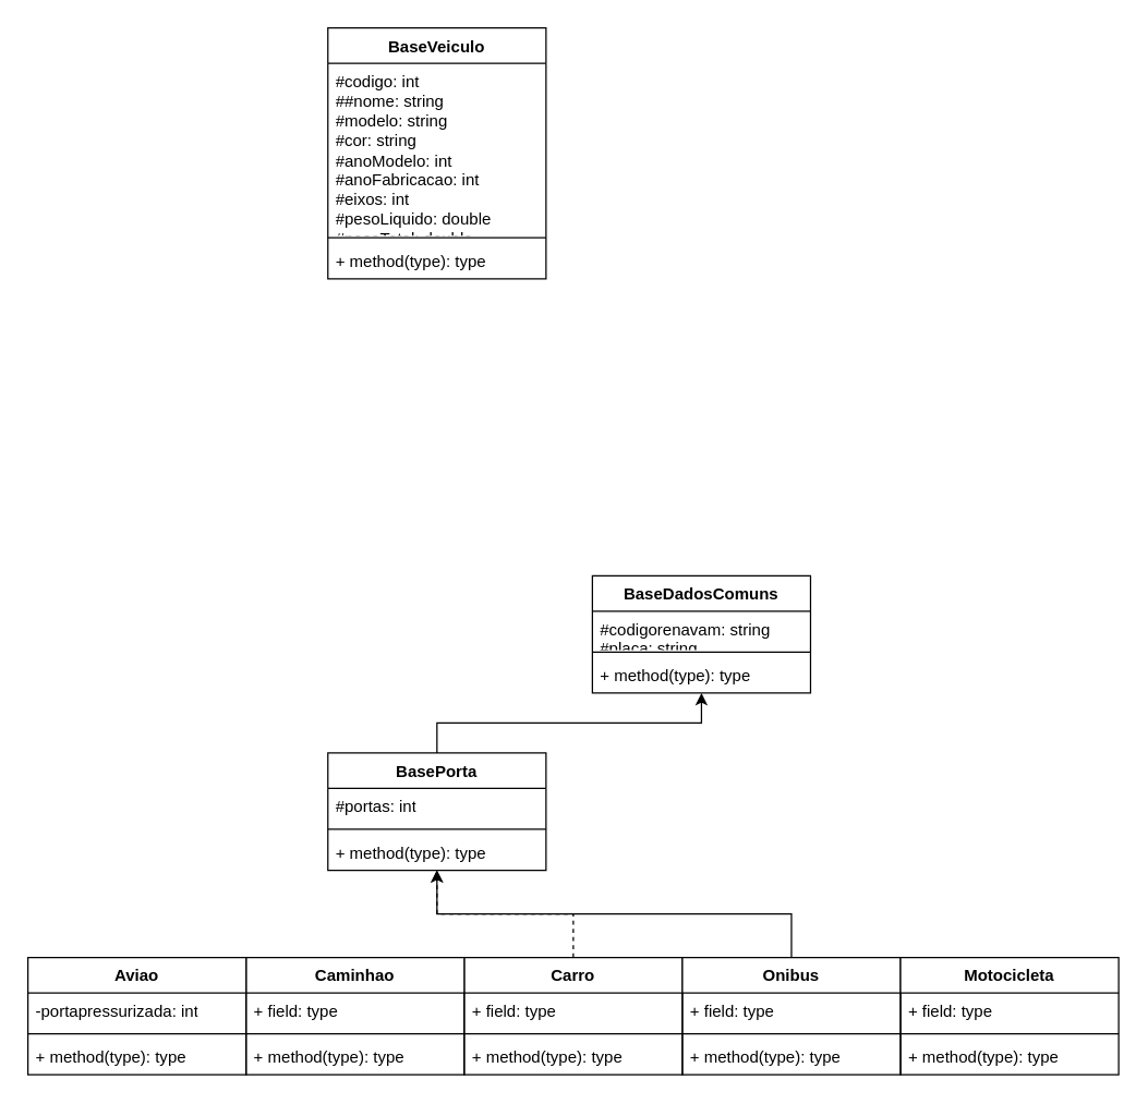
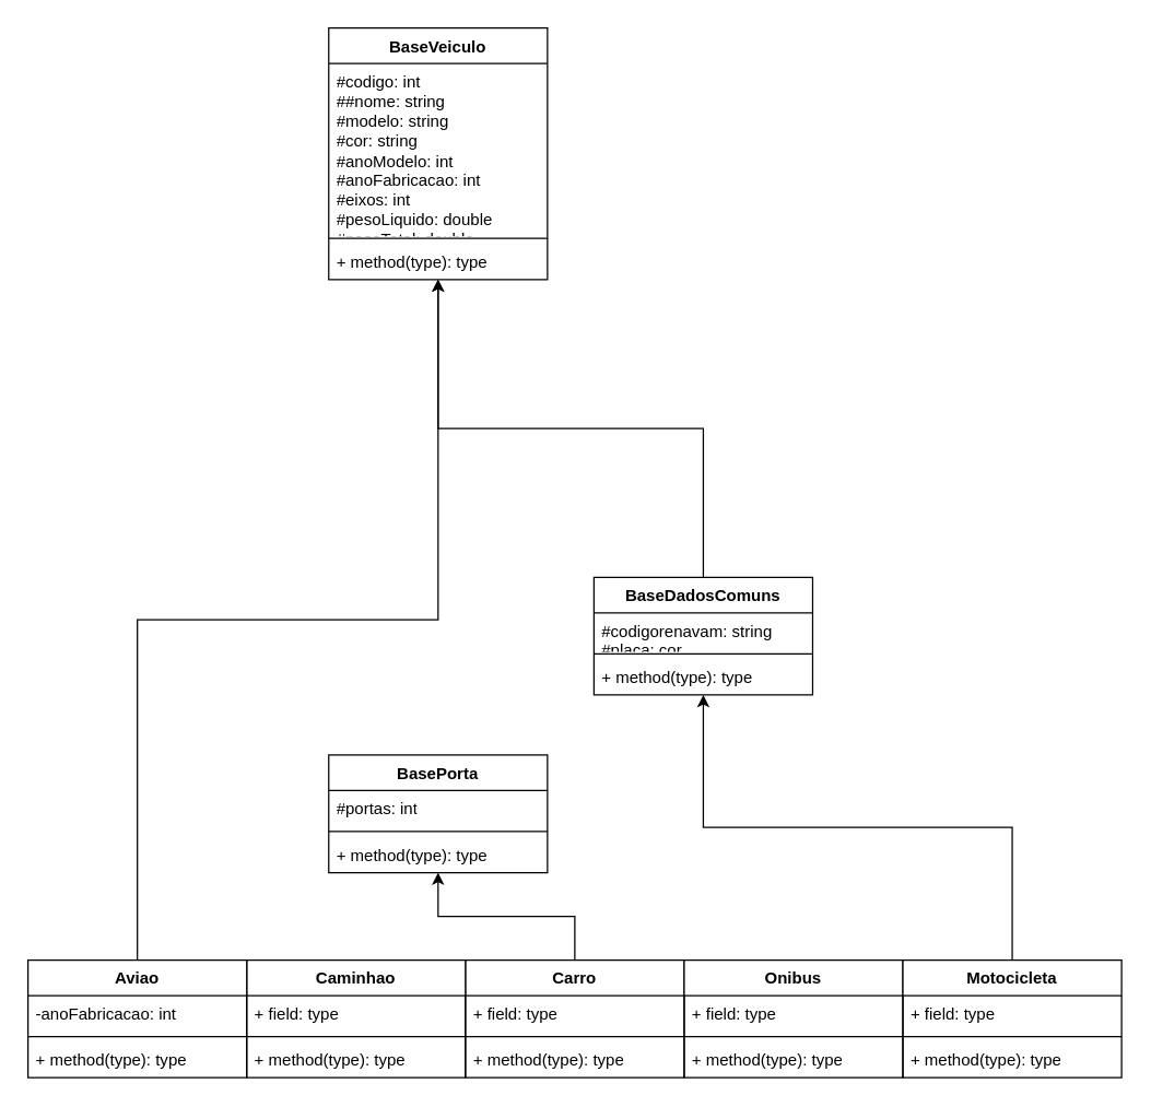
  <mxCell id="0" />
  <mxCell id="1" parent="0" />
  <mxCell id="2" value="BaseVeiculo" style="swimlane;fontStyle=1;align=center;verticalAlign=top;childLayout=stackLayout;horizontal=1;startSize=26;horizontalStack=0;resizeParent=1;resizeParentMax=0;resizeLast=0;collapsible=1;marginBottom=0;whiteSpace=wrap;html=1;" vertex="1" parent="1"><mxGeometry x="240" width="160" height="184" as="geometry" y="20" /></mxCell>
  <mxCell id="3" value="#codigo: int&lt;br&gt;##nome: string&lt;br&gt;#modelo: string&lt;br&gt;#cor: string&lt;br&gt;#anoModelo: int&lt;br&gt;#anoFabricacao: int&lt;br&gt;#eixos: int&lt;br&gt;#pesoLiquido: double&lt;br&gt;#pesoTotal: double&lt;br&gt;#assentos: int&lt;br&gt;#portas: int&lt;br&gt;#rodas: int&lt;br&gt;#fabricante: string&lt;br&gt;#potencia: double&lt;br&gt;#tipoCombustivel: string&lt;br&gt;#nomeProprietario: string&lt;br&gt;#estadoUF: string&lt;br&gt;#cidadeUF: string&lt;br&gt;#tipoVeiculo: string&lt;br&gt;#chasi: string&lt;br&gt;#qtdMotores: int&lt;br&gt;#qtdOcupantes: int" style="text;strokeColor=none;fillColor=none;align=left;verticalAlign=top;spacingLeft=4;spacingRight=4;overflow=hidden;rotatable=0;points=[[0,0.5],[1,0.5]];portConstraint=eastwest;whiteSpace=wrap;html=1;" vertex="1" parent="2"><mxGeometry y="26" width="160" height="124" as="geometry" /></mxCell>
  <mxCell id="4" value="" style="line;strokeWidth=1;fillColor=none;align=left;verticalAlign=middle;spacingTop=-1;spacingLeft=3;spacingRight=3;rotatable=0;labelPosition=right;points=[];portConstraint=eastwest;strokeColor=inherit;" vertex="1" parent="2"><mxGeometry y="150" width="160" height="8" as="geometry" /></mxCell>
  <mxCell id="5" value="+ method(type): type" style="text;strokeColor=none;fillColor=none;align=left;verticalAlign=top;spacingLeft=4;spacingRight=4;overflow=hidden;rotatable=0;points=[[0,0.5],[1,0.5]];portConstraint=eastwest;whiteSpace=wrap;html=1;" vertex="1" parent="2"><mxGeometry y="158" width="160" height="26" as="geometry" /></mxCell>
- <mxCell id="6" style="edgeStyle=orthogonalEdgeStyle;rounded=0;orthogonalLoop=1;jettySize=auto;html=1;exitX=0.5;exitY=0;exitDx=0;exitDy=0;dashed=1;" edge="1" parent="1" source="7" target="21"><mxGeometry relative="1" as="geometry" /></mxCell>
+ <mxCell id="6" style="edgeStyle=orthogonalEdgeStyle;rounded=0;orthogonalLoop=1;jettySize=auto;html=1;exitX=0.5;exitY=0;exitDx=0;exitDy=0;" edge="1" parent="1" source="7" target="21"><mxGeometry relative="1" as="geometry" /></mxCell>
  <mxCell id="7" value="Carro" style="swimlane;fontStyle=1;align=center;verticalAlign=top;childLayout=stackLayout;horizontal=1;startSize=26;horizontalStack=0;resizeParent=1;resizeParentMax=0;resizeLast=0;collapsible=1;marginBottom=0;whiteSpace=wrap;html=1;" vertex="1" parent="1"><mxGeometry x="340" y="702" width="160" height="86" as="geometry" /></mxCell>
  <mxCell id="8" value="+ field: type" style="text;strokeColor=none;fillColor=none;align=left;verticalAlign=top;spacingLeft=4;spacingRight=4;overflow=hidden;rotatable=0;points=[[0,0.5],[1,0.5]];portConstraint=eastwest;whiteSpace=wrap;html=1;" vertex="1" parent="7"><mxGeometry y="26" width="160" height="26" as="geometry" /></mxCell>
  <mxCell id="9" value="" style="line;strokeWidth=1;fillColor=none;align=left;verticalAlign=middle;spacingTop=-1;spacingLeft=3;spacingRight=3;rotatable=0;labelPosition=right;points=[];portConstraint=eastwest;strokeColor=inherit;" vertex="1" parent="7"><mxGeometry y="52" width="160" height="8" as="geometry" /></mxCell>
  <mxCell id="10" value="+ method(type): type" style="text;strokeColor=none;fillColor=none;align=left;verticalAlign=top;spacingLeft=4;spacingRight=4;overflow=hidden;rotatable=0;points=[[0,0.5],[1,0.5]];portConstraint=eastwest;whiteSpace=wrap;html=1;" vertex="1" parent="7"><mxGeometry y="60" width="160" height="26" as="geometry" /></mxCell>
  <mxCell id="11" value="Caminhao" style="swimlane;fontStyle=1;align=center;verticalAlign=top;childLayout=stackLayout;horizontal=1;startSize=26;horizontalStack=0;resizeParent=1;resizeParentMax=0;resizeLast=0;collapsible=1;marginBottom=0;whiteSpace=wrap;html=1;" vertex="1" parent="1"><mxGeometry x="180" y="702" width="160" height="86" as="geometry" /></mxCell>
  <mxCell id="12" value="+ field: type" style="text;strokeColor=none;fillColor=none;align=left;verticalAlign=top;spacingLeft=4;spacingRight=4;overflow=hidden;rotatable=0;points=[[0,0.5],[1,0.5]];portConstraint=eastwest;whiteSpace=wrap;html=1;" vertex="1" parent="11"><mxGeometry y="26" width="160" height="26" as="geometry" /></mxCell>
  <mxCell id="13" value="" style="line;strokeWidth=1;fillColor=none;align=left;verticalAlign=middle;spacingTop=-1;spacingLeft=3;spacingRight=3;rotatable=0;labelPosition=right;points=[];portConstraint=eastwest;strokeColor=inherit;" vertex="1" parent="11"><mxGeometry y="52" width="160" height="8" as="geometry" /></mxCell>
  <mxCell id="14" value="+ method(type): type" style="text;strokeColor=none;fillColor=none;align=left;verticalAlign=top;spacingLeft=4;spacingRight=4;overflow=hidden;rotatable=0;points=[[0,0.5],[1,0.5]];portConstraint=eastwest;whiteSpace=wrap;html=1;" vertex="1" parent="11"><mxGeometry y="60" width="160" height="26" as="geometry" /></mxCell>
+ <mxCell id="15" style="edgeStyle=orthogonalEdgeStyle;rounded=0;orthogonalLoop=1;jettySize=auto;html=1;exitX=0.5;exitY=0;exitDx=0;exitDy=0;" edge="1" parent="1" source="16" target="2"><mxGeometry relative="1" as="geometry" /></mxCell>
  <mxCell id="16" value="Aviao" style="swimlane;fontStyle=1;align=center;verticalAlign=top;childLayout=stackLayout;horizontal=1;startSize=26;horizontalStack=0;resizeParent=1;resizeParentMax=0;resizeLast=0;collapsible=1;marginBottom=0;whiteSpace=wrap;html=1;" vertex="1" parent="1"><mxGeometry y="702" width="160" height="86" as="geometry" x="20" /></mxCell>
- <mxCell id="17" value="-portapressurizada: int" style="text;strokeColor=none;fillColor=none;align=left;verticalAlign=top;spacingLeft=4;spacingRight=4;overflow=hidden;rotatable=0;points=[[0,0.5],[1,0.5]];portConstraint=eastwest;whiteSpace=wrap;html=1;" vertex="1" parent="16"><mxGeometry y="26" width="160" height="26" as="geometry" /></mxCell>
+ <mxCell id="17" value="-anoFabricacao: int" style="text;strokeColor=none;fillColor=none;align=left;verticalAlign=top;spacingLeft=4;spacingRight=4;overflow=hidden;rotatable=0;points=[[0,0.5],[1,0.5]];portConstraint=eastwest;whiteSpace=wrap;html=1;" vertex="1" parent="16"><mxGeometry y="26" width="160" height="26" as="geometry" /></mxCell>
  <mxCell id="18" value="" style="line;strokeWidth=1;fillColor=none;align=left;verticalAlign=middle;spacingTop=-1;spacingLeft=3;spacingRight=3;rotatable=0;labelPosition=right;points=[];portConstraint=eastwest;strokeColor=inherit;" vertex="1" parent="16"><mxGeometry y="52" width="160" height="8" as="geometry" /></mxCell>
  <mxCell id="19" value="+ method(type): type" style="text;strokeColor=none;fillColor=none;align=left;verticalAlign=top;spacingLeft=4;spacingRight=4;overflow=hidden;rotatable=0;points=[[0,0.5],[1,0.5]];portConstraint=eastwest;whiteSpace=wrap;html=1;" vertex="1" parent="16"><mxGeometry y="60" width="160" height="26" as="geometry" /></mxCell>
- <mxCell id="20" style="edgeStyle=orthogonalEdgeStyle;rounded=0;orthogonalLoop=1;jettySize=auto;html=1;exitX=0.5;exitY=0;exitDx=0;exitDy=0;" edge="1" parent="1" source="21" target="36"><mxGeometry relative="1" as="geometry" /></mxCell>
  <mxCell id="21" value="BasePorta" style="swimlane;fontStyle=1;align=center;verticalAlign=top;childLayout=stackLayout;horizontal=1;startSize=26;horizontalStack=0;resizeParent=1;resizeParentMax=0;resizeLast=0;collapsible=1;marginBottom=0;whiteSpace=wrap;html=1;" vertex="1" parent="1"><mxGeometry x="240" y="552" width="160" height="86" as="geometry" /></mxCell>
  <mxCell id="22" value="#portas: int" style="text;strokeColor=none;fillColor=none;align=left;verticalAlign=top;spacingLeft=4;spacingRight=4;overflow=hidden;rotatable=0;points=[[0,0.5],[1,0.5]];portConstraint=eastwest;whiteSpace=wrap;html=1;" vertex="1" parent="21"><mxGeometry y="26" width="160" height="26" as="geometry" /></mxCell>
  <mxCell id="23" value="" style="line;strokeWidth=1;fillColor=none;align=left;verticalAlign=middle;spacingTop=-1;spacingLeft=3;spacingRight=3;rotatable=0;labelPosition=right;points=[];portConstraint=eastwest;strokeColor=inherit;" vertex="1" parent="21"><mxGeometry y="52" width="160" height="8" as="geometry" /></mxCell>
  <mxCell id="24" value="+ method(type): type" style="text;strokeColor=none;fillColor=none;align=left;verticalAlign=top;spacingLeft=4;spacingRight=4;overflow=hidden;rotatable=0;points=[[0,0.5],[1,0.5]];portConstraint=eastwest;whiteSpace=wrap;html=1;" vertex="1" parent="21"><mxGeometry y="60" width="160" height="26" as="geometry" /></mxCell>
- <mxCell id="25" style="edgeStyle=orthogonalEdgeStyle;rounded=0;orthogonalLoop=1;jettySize=auto;html=1;exitX=0.5;exitY=0;exitDx=0;exitDy=0;" edge="1" parent="1" source="26" target="21"><mxGeometry relative="1" as="geometry" /></mxCell>
  <mxCell id="26" value="Onibus" style="swimlane;fontStyle=1;align=center;verticalAlign=top;childLayout=stackLayout;horizontal=1;startSize=26;horizontalStack=0;resizeParent=1;resizeParentMax=0;resizeLast=0;collapsible=1;marginBottom=0;whiteSpace=wrap;html=1;" vertex="1" parent="1"><mxGeometry x="500" y="702" width="160" height="86" as="geometry" /></mxCell>
  <mxCell id="27" value="+ field: type" style="text;strokeColor=none;fillColor=none;align=left;verticalAlign=top;spacingLeft=4;spacingRight=4;overflow=hidden;rotatable=0;points=[[0,0.5],[1,0.5]];portConstraint=eastwest;whiteSpace=wrap;html=1;" vertex="1" parent="26"><mxGeometry y="26" width="160" height="26" as="geometry" /></mxCell>
  <mxCell id="28" value="" style="line;strokeWidth=1;fillColor=none;align=left;verticalAlign=middle;spacingTop=-1;spacingLeft=3;spacingRight=3;rotatable=0;labelPosition=right;points=[];portConstraint=eastwest;strokeColor=inherit;" vertex="1" parent="26"><mxGeometry y="52" width="160" height="8" as="geometry" /></mxCell>
  <mxCell id="29" value="+ method(type): type" style="text;strokeColor=none;fillColor=none;align=left;verticalAlign=top;spacingLeft=4;spacingRight=4;overflow=hidden;rotatable=0;points=[[0,0.5],[1,0.5]];portConstraint=eastwest;whiteSpace=wrap;html=1;" vertex="1" parent="26"><mxGeometry y="60" width="160" height="26" as="geometry" /></mxCell>
+ <mxCell id="30" style="edgeStyle=orthogonalEdgeStyle;rounded=0;orthogonalLoop=1;jettySize=auto;html=1;exitX=0.5;exitY=0;exitDx=0;exitDy=0;" edge="1" parent="1" source="31" target="36"><mxGeometry relative="1" as="geometry" /></mxCell>
  <mxCell id="31" value="Motocicleta&lt;br&gt;" style="swimlane;fontStyle=1;align=center;verticalAlign=top;childLayout=stackLayout;horizontal=1;startSize=26;horizontalStack=0;resizeParent=1;resizeParentMax=0;resizeLast=0;collapsible=1;marginBottom=0;whiteSpace=wrap;html=1;" vertex="1" parent="1"><mxGeometry x="660" y="702" width="160" height="86" as="geometry" /></mxCell>
  <mxCell id="32" value="+ field: type" style="text;strokeColor=none;fillColor=none;align=left;verticalAlign=top;spacingLeft=4;spacingRight=4;overflow=hidden;rotatable=0;points=[[0,0.5],[1,0.5]];portConstraint=eastwest;whiteSpace=wrap;html=1;" vertex="1" parent="31"><mxGeometry y="26" width="160" height="26" as="geometry" /></mxCell>
  <mxCell id="33" value="" style="line;strokeWidth=1;fillColor=none;align=left;verticalAlign=middle;spacingTop=-1;spacingLeft=3;spacingRight=3;rotatable=0;labelPosition=right;points=[];portConstraint=eastwest;strokeColor=inherit;" vertex="1" parent="31"><mxGeometry y="52" width="160" height="8" as="geometry" /></mxCell>
  <mxCell id="34" value="+ method(type): type" style="text;strokeColor=none;fillColor=none;align=left;verticalAlign=top;spacingLeft=4;spacingRight=4;overflow=hidden;rotatable=0;points=[[0,0.5],[1,0.5]];portConstraint=eastwest;whiteSpace=wrap;html=1;" vertex="1" parent="31"><mxGeometry y="60" width="160" height="26" as="geometry" /></mxCell>
+ <mxCell id="35" style="edgeStyle=orthogonalEdgeStyle;rounded=0;orthogonalLoop=1;jettySize=auto;html=1;exitX=0.5;exitY=0;exitDx=0;exitDy=0;" edge="1" parent="1" source="36" target="2"><mxGeometry relative="1" as="geometry" /></mxCell>
  <mxCell id="36" value="BaseDadosComuns" style="swimlane;fontStyle=1;align=center;verticalAlign=top;childLayout=stackLayout;horizontal=1;startSize=26;horizontalStack=0;resizeParent=1;resizeParentMax=0;resizeLast=0;collapsible=1;marginBottom=0;whiteSpace=wrap;html=1;" vertex="1" parent="1"><mxGeometry x="434" y="422" width="160" height="86" as="geometry" /></mxCell>
- <mxCell id="37" value="#codigorenavam: string&lt;br&gt;#placa: string" style="text;strokeColor=none;fillColor=none;align=left;verticalAlign=top;spacingLeft=4;spacingRight=4;overflow=hidden;rotatable=0;points=[[0,0.5],[1,0.5]];portConstraint=eastwest;whiteSpace=wrap;html=1;" vertex="1" parent="36"><mxGeometry y="26" width="160" height="26" as="geometry" /></mxCell>
+ <mxCell id="37" value="#codigorenavam: string&lt;br&gt;#placa: cor" style="text;strokeColor=none;fillColor=none;align=left;verticalAlign=top;spacingLeft=4;spacingRight=4;overflow=hidden;rotatable=0;points=[[0,0.5],[1,0.5]];portConstraint=eastwest;whiteSpace=wrap;html=1;" vertex="1" parent="36"><mxGeometry y="26" width="160" height="26" as="geometry" /></mxCell>
  <mxCell id="38" value="" style="line;strokeWidth=1;fillColor=none;align=left;verticalAlign=middle;spacingTop=-1;spacingLeft=3;spacingRight=3;rotatable=0;labelPosition=right;points=[];portConstraint=eastwest;strokeColor=inherit;" vertex="1" parent="36"><mxGeometry y="52" width="160" height="8" as="geometry" /></mxCell>
  <mxCell id="39" value="+ method(type): type" style="text;strokeColor=none;fillColor=none;align=left;verticalAlign=top;spacingLeft=4;spacingRight=4;overflow=hidden;rotatable=0;points=[[0,0.5],[1,0.5]];portConstraint=eastwest;whiteSpace=wrap;html=1;" vertex="1" parent="36"><mxGeometry y="60" width="160" height="26" as="geometry" /></mxCell>
